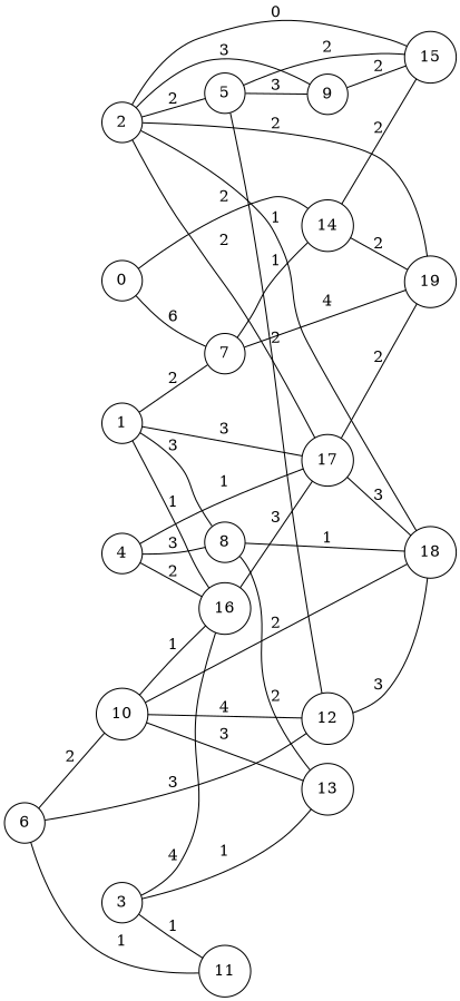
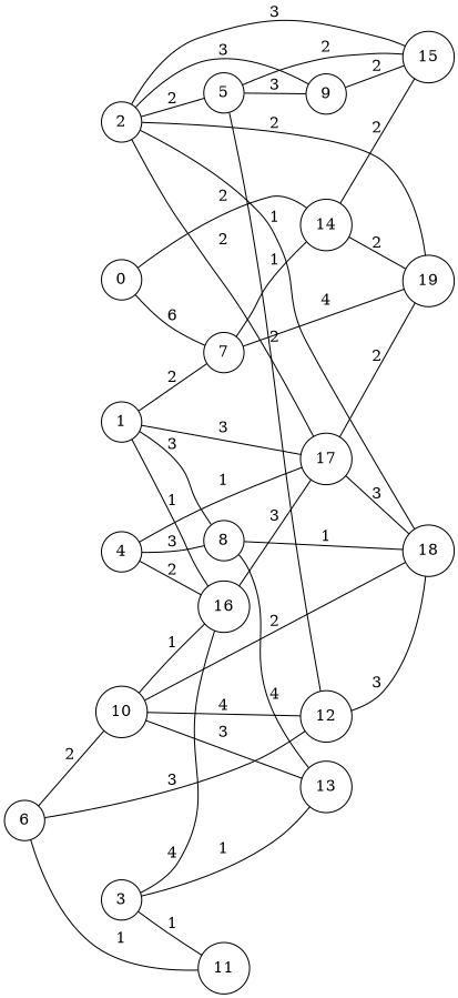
  graph {
    rankdir=LR
    node [shape=circle]
    0
    14
    7
    19
    15
    1
    17
    16
    8
    18
    4
    13
    2
    5
    9
    12
    3
    11
    6
    10
    0 -- 14 [label=2]
    0 -- 7 [label=6]
    14 -- 19 [label=2]
    14 -- 15 [label=2]
    7 -- 14 [label=1]
    7 -- 19 [label=4]
    1 -- 7 [label=2]
    1 -- 17 [label=3]
    1 -- 16 [label=1]
    1 -- 8 [label=3]
    17 -- 19 [label=2]
    17 -- 18 [label=3]
    16 -- 17 [label=3]
    8 -- 18 [label=1]
-   8 -- 13 [label=2]
+   8 -- 13 [label=4]
    4 -- 17 [label=1]
    4 -- 16 [label=2]
    4 -- 8 [label=3]
    2 -- 19 [label=2]
-   2 -- 15 [label=0]
+   2 -- 15 [label=3]
    2 -- 17 [label=2]
    2 -- 18 [label=1]
    2 -- 5 [label=2]
    2 -- 9 [label=3]
    5 -- 15 [label=2]
    5 -- 9 [label=3]
    5 -- 12 [label=2]
    9 -- 15 [label=2]
    12 -- 18 [label=3]
    3 -- 16 [label=4]
    3 -- 13 [label=1]
    3 -- 11 [label=1]
    6 -- 12 [label=3]
    6 -- 11 [label=1]
    6 -- 10 [label=2]
    10 -- 16 [label=1]
    10 -- 18 [label=2]
    10 -- 13 [label=3]
    10 -- 12 [label=4]
  }
